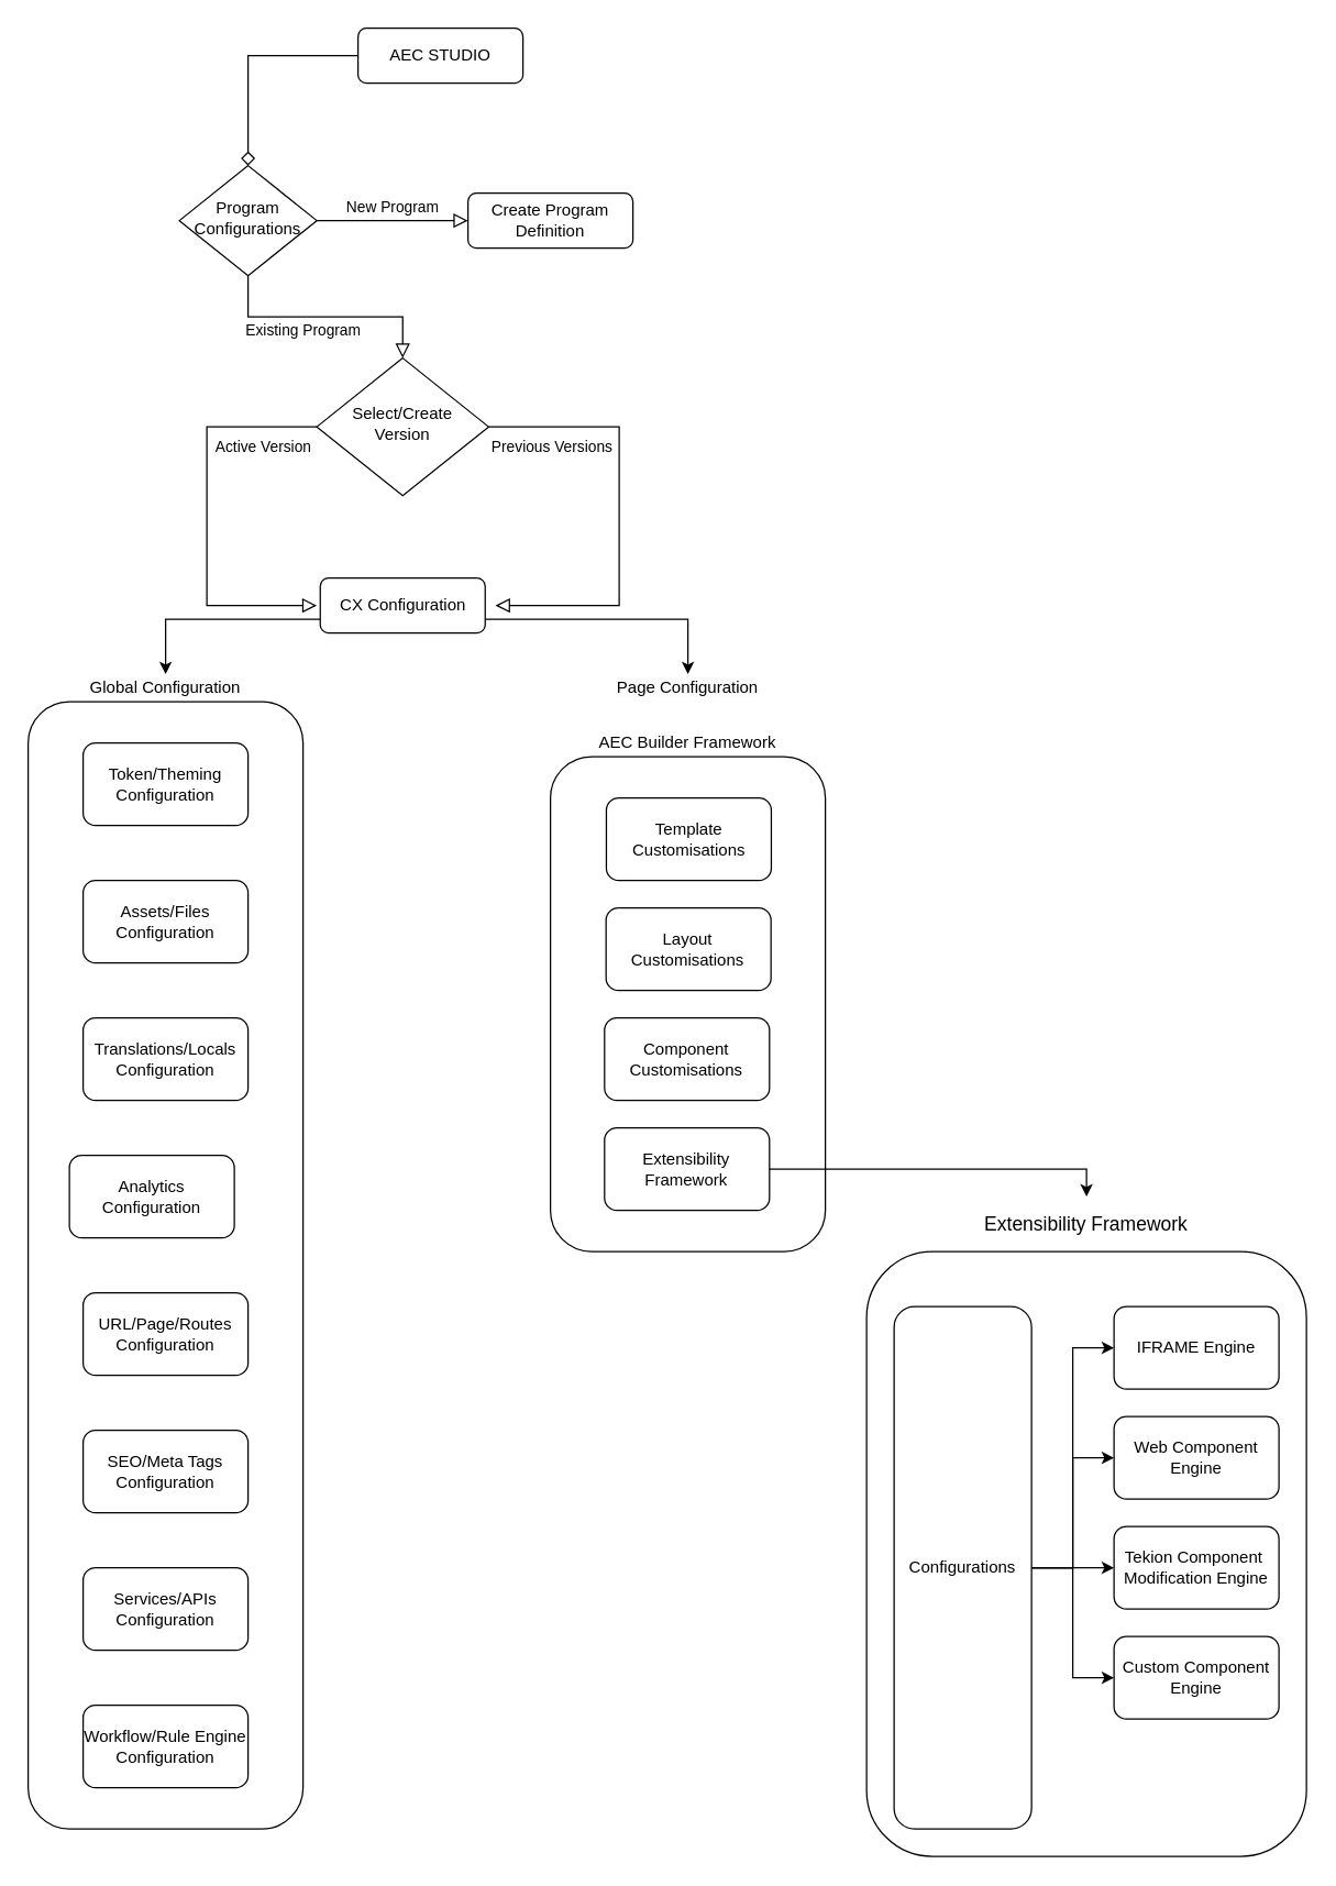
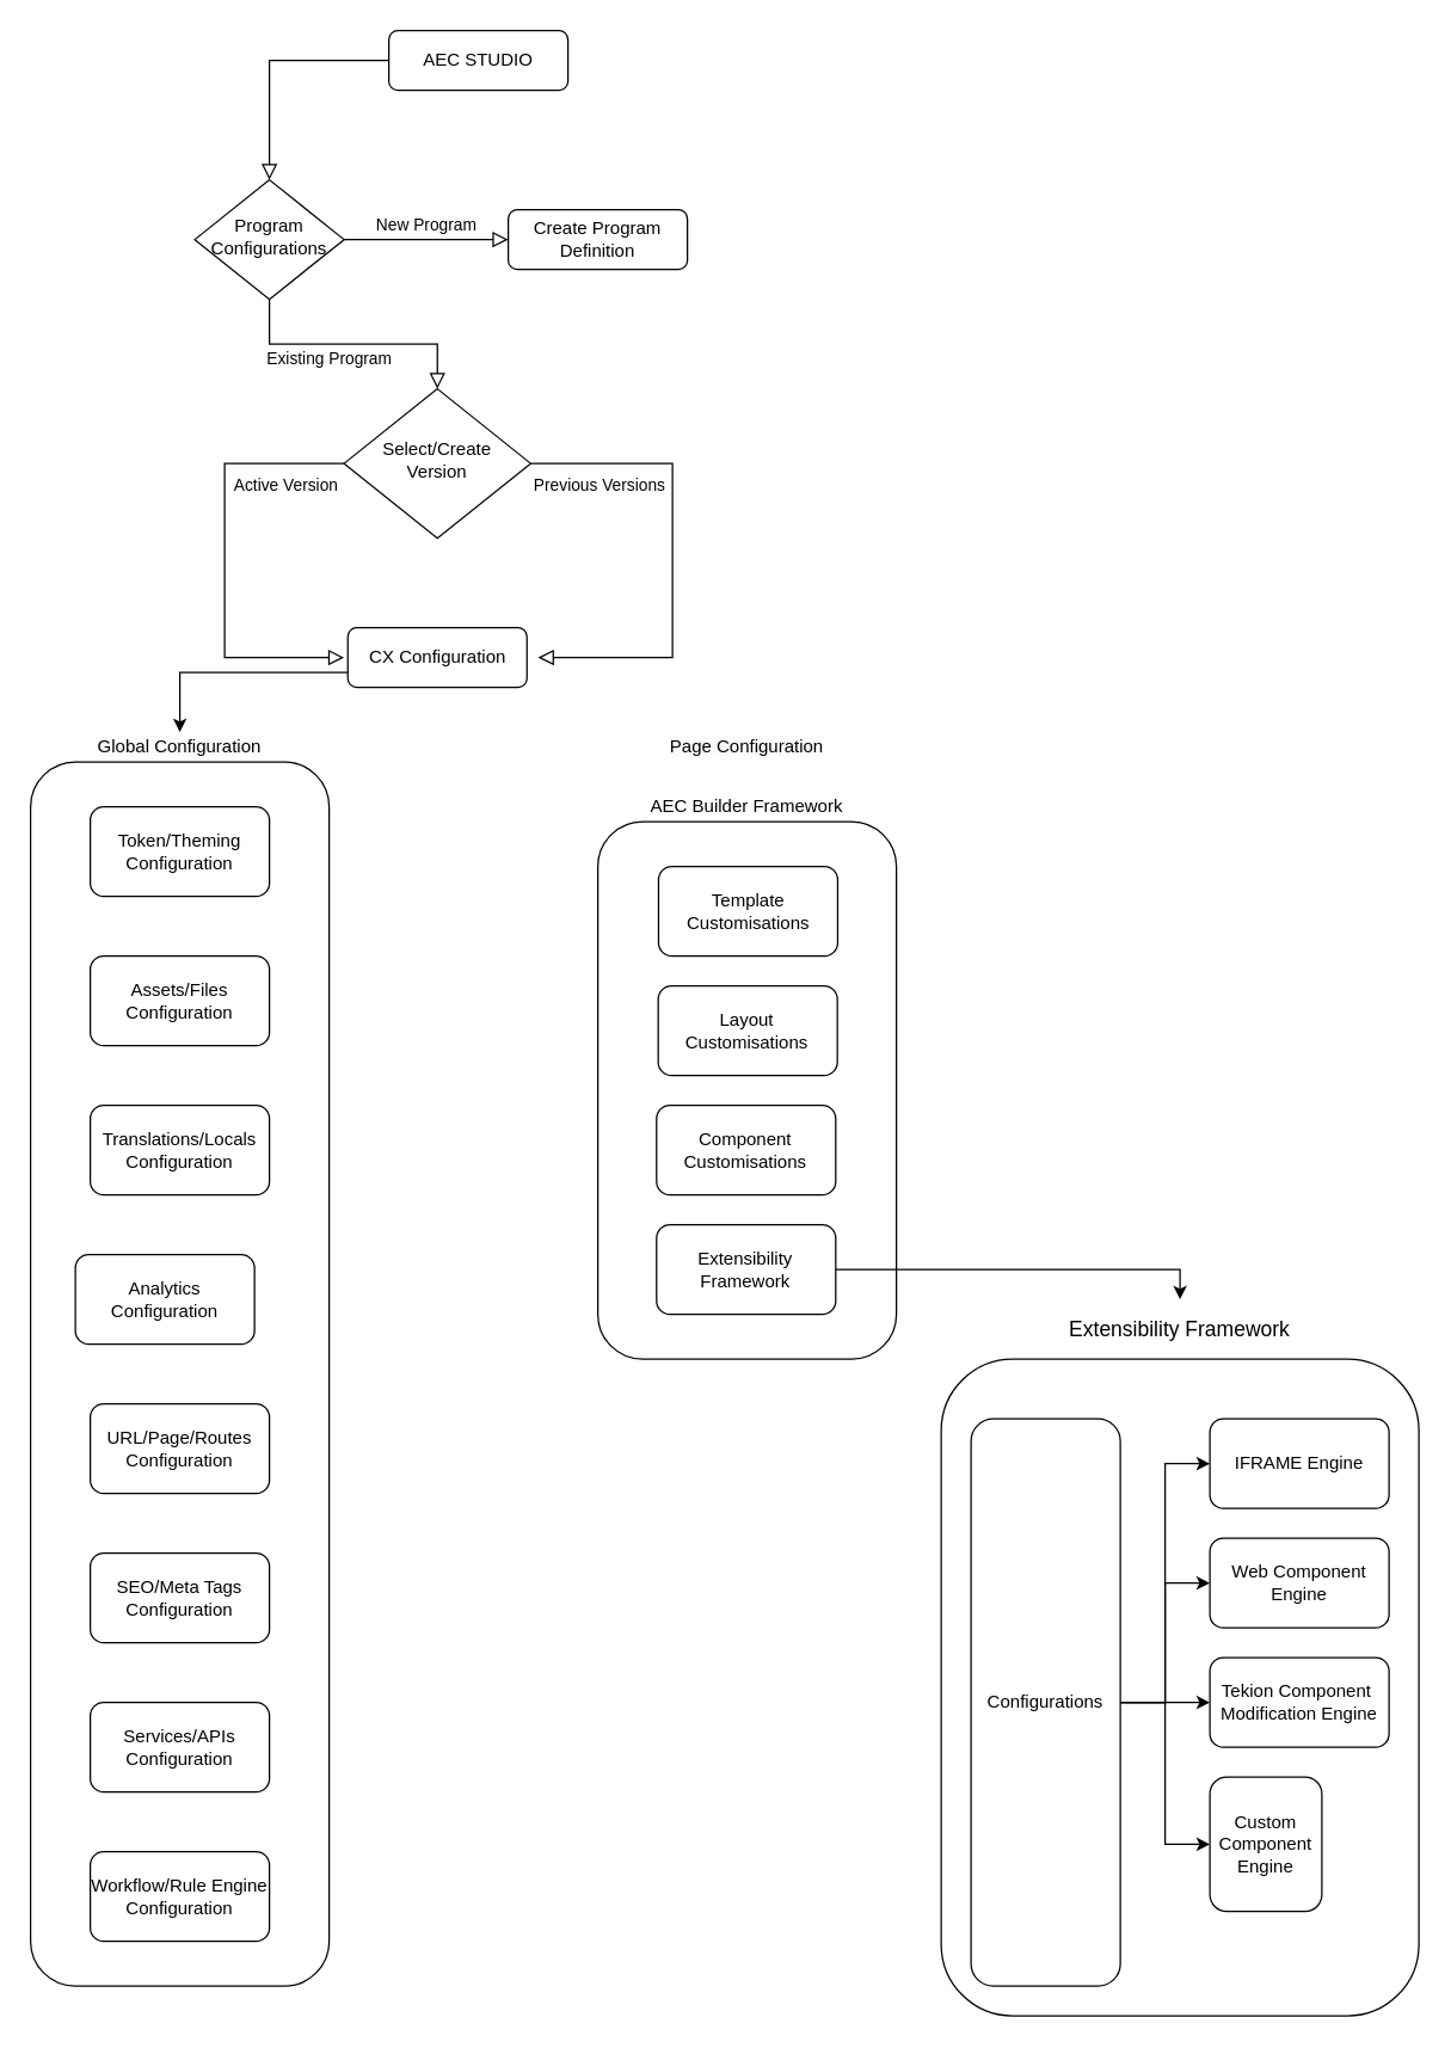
  <mxCell id="0" />
  <mxCell id="1" parent="0" />
  <mxCell id="2" value="" style="rounded=1;whiteSpace=wrap;html=1;fillColor=none;container=0;" parent="1" vertex="1"><mxGeometry x="20" y="510" width="200" height="820" as="geometry" /></mxCell>
- <mxCell id="3" value="" style="rounded=0;html=1;jettySize=auto;orthogonalLoop=1;fontSize=11;endArrow=diamond;endFill=0;endSize=8;strokeWidth=1;shadow=0;labelBackgroundColor=none;edgeStyle=orthogonalEdgeStyle;" parent="1" source="4" target="7" edge="1"><mxGeometry relative="1" as="geometry" /></mxCell>
+ <mxCell id="3" value="" style="rounded=0;html=1;jettySize=auto;orthogonalLoop=1;fontSize=11;endArrow=block;endFill=0;endSize=8;strokeWidth=1;shadow=0;labelBackgroundColor=none;edgeStyle=orthogonalEdgeStyle;" parent="1" source="4" target="7" edge="1"><mxGeometry relative="1" as="geometry" /></mxCell>
  <mxCell id="4" value="AEC STUDIO" style="rounded=1;whiteSpace=wrap;html=1;fontSize=12;glass=0;strokeWidth=1;shadow=0;" parent="1" vertex="1"><mxGeometry x="260" y="20" width="120" height="40" as="geometry" /></mxCell>
  <mxCell id="5" value="Existing Program" style="rounded=0;html=1;jettySize=auto;orthogonalLoop=1;fontSize=11;endArrow=block;endFill=0;endSize=8;strokeWidth=1;shadow=0;labelBackgroundColor=none;edgeStyle=orthogonalEdgeStyle;" parent="1" source="7" target="12" edge="1"><mxGeometry x="-0.188" y="-10" relative="1" as="geometry"><mxPoint as="offset" /></mxGeometry></mxCell>
  <mxCell id="6" value="New Program" style="edgeStyle=orthogonalEdgeStyle;rounded=0;html=1;jettySize=auto;orthogonalLoop=1;fontSize=11;endArrow=block;endFill=0;endSize=8;strokeWidth=1;shadow=0;labelBackgroundColor=none;" parent="1" source="7" target="8" edge="1"><mxGeometry y="10" relative="1" as="geometry"><mxPoint as="offset" /></mxGeometry></mxCell>
  <mxCell id="7" value="Program Configurations" style="rhombus;whiteSpace=wrap;html=1;shadow=0;fontFamily=Helvetica;fontSize=12;align=center;strokeWidth=1;spacing=6;spacingTop=-4;" parent="1" vertex="1"><mxGeometry x="130" y="120" width="100" height="80" as="geometry" /></mxCell>
  <mxCell id="8" value="Create Program Definition" style="rounded=1;whiteSpace=wrap;html=1;fontSize=12;glass=0;strokeWidth=1;shadow=0;" parent="1" vertex="1"><mxGeometry x="340" y="140" width="120" height="40" as="geometry" /></mxCell>
  <mxCell id="9" value="" style="rounded=0;html=1;jettySize=auto;orthogonalLoop=1;fontSize=11;endArrow=block;endFill=0;endSize=8;strokeWidth=1;shadow=0;labelBackgroundColor=none;edgeStyle=orthogonalEdgeStyle;exitX=0;exitY=0.5;exitDx=0;exitDy=0;" parent="1" source="12" edge="1"><mxGeometry x="0.333" y="20" relative="1" as="geometry"><mxPoint as="offset" /><mxPoint x="230" y="440" as="targetPoint" /><Array as="points"><mxPoint x="150" y="310" /><mxPoint x="150" y="440" /></Array></mxGeometry></mxCell>
  <mxCell id="10" value="Active Version" style="edgeLabel;html=1;align=center;verticalAlign=middle;resizable=0;points=[];" parent="9" vertex="1" connectable="0"><mxGeometry x="-0.439" relative="1" as="geometry"><mxPoint x="40" y="13" as="offset" /></mxGeometry></mxCell>
  <mxCell id="11" value="Previous Versions" style="edgeStyle=orthogonalEdgeStyle;rounded=0;html=1;jettySize=auto;orthogonalLoop=1;fontSize=11;endArrow=block;endFill=0;endSize=8;strokeWidth=1;shadow=0;labelBackgroundColor=none;" parent="1" source="12" edge="1"><mxGeometry x="-0.716" y="-15" relative="1" as="geometry"><mxPoint x="1" as="offset" /><mxPoint x="360" y="440" as="targetPoint" /><Array as="points"><mxPoint x="450" y="310" /><mxPoint x="450" y="440" /></Array></mxGeometry></mxCell>
  <mxCell id="12" value="Select/Create Version" style="rhombus;whiteSpace=wrap;html=1;shadow=0;fontFamily=Helvetica;fontSize=12;align=center;strokeWidth=1;spacing=6;spacingTop=-4;" parent="1" vertex="1"><mxGeometry x="230" y="260" width="125" height="100" as="geometry" /></mxCell>
  <mxCell id="13" value="Token/Theming Configuration" style="rounded=1;whiteSpace=wrap;html=1;" parent="1" vertex="1"><mxGeometry x="60" y="540" width="120" height="60" as="geometry" /></mxCell>
  <mxCell id="14" style="edgeStyle=orthogonalEdgeStyle;rounded=0;orthogonalLoop=1;jettySize=auto;html=1;entryX=0.5;entryY=0;entryDx=0;entryDy=0;" parent="1" source="16" target="30" edge="1"><mxGeometry relative="1" as="geometry"><Array as="points"><mxPoint x="120" y="450" /></Array></mxGeometry></mxCell>
- <mxCell id="15" style="edgeStyle=orthogonalEdgeStyle;rounded=0;orthogonalLoop=1;jettySize=auto;html=1;" parent="1" source="16" target="31" edge="1"><mxGeometry relative="1" as="geometry"><Array as="points"><mxPoint x="500" y="450" /></Array></mxGeometry></mxCell>
  <mxCell id="16" value="CX Configuration" style="rounded=1;whiteSpace=wrap;html=1;fontSize=12;glass=0;strokeWidth=1;shadow=0;" parent="1" vertex="1"><mxGeometry x="232.5" y="420" width="120" height="40" as="geometry" /></mxCell>
  <mxCell id="17" value="" style="group" parent="1" vertex="1" connectable="0"><mxGeometry x="400" y="550" width="200" height="360" as="geometry" /></mxCell>
  <mxCell id="18" value="" style="rounded=1;whiteSpace=wrap;html=1;fillColor=none;container=0;" parent="17" vertex="1"><mxGeometry width="200" height="360" as="geometry" /></mxCell>
  <mxCell id="19" value="Template Customisations" style="rounded=1;whiteSpace=wrap;html=1;container=0;" parent="17" vertex="1"><mxGeometry x="40.66" y="30" width="120" height="60" as="geometry" /></mxCell>
  <mxCell id="20" value="Layout Customisations" style="rounded=1;whiteSpace=wrap;html=1;container=0;" parent="17" vertex="1"><mxGeometry x="40.44" y="110" width="120" height="60" as="geometry" /></mxCell>
  <mxCell id="21" value="Component Customisations" style="rounded=1;whiteSpace=wrap;html=1;container=0;" parent="17" vertex="1"><mxGeometry x="39.34" y="190" width="120" height="60" as="geometry" /></mxCell>
  <mxCell id="22" value="Extensibility Framework" style="rounded=1;whiteSpace=wrap;html=1;container=0;" parent="17" vertex="1"><mxGeometry x="39.34" y="270" width="120" height="60" as="geometry" /></mxCell>
  <mxCell id="23" value="Assets/Files Configuration" style="rounded=1;whiteSpace=wrap;html=1;" parent="1" vertex="1"><mxGeometry x="60" y="640" width="120" height="60" as="geometry" /></mxCell>
  <mxCell id="24" value="URL/Page/Routes&lt;br&gt;Configuration" style="rounded=1;whiteSpace=wrap;html=1;" parent="1" vertex="1"><mxGeometry x="60" y="940" width="120" height="60" as="geometry" /></mxCell>
  <mxCell id="25" value="Translations/Locals&lt;br&gt;Configuration" style="rounded=1;whiteSpace=wrap;html=1;" parent="1" vertex="1"><mxGeometry x="60" y="740" width="120" height="60" as="geometry" /></mxCell>
  <mxCell id="26" value="Analytics&lt;br&gt;Configuration" style="rounded=1;whiteSpace=wrap;html=1;" parent="1" vertex="1"><mxGeometry x="50" y="840" width="120" height="60" as="geometry" /></mxCell>
  <mxCell id="27" value="SEO/Meta Tags&lt;br&gt;Configuration" style="rounded=1;whiteSpace=wrap;html=1;" parent="1" vertex="1"><mxGeometry x="60" y="1040" width="120" height="60" as="geometry" /></mxCell>
  <mxCell id="28" value="Services/APIs&lt;br&gt;Configuration" style="rounded=1;whiteSpace=wrap;html=1;" parent="1" vertex="1"><mxGeometry x="60" y="1140" width="120" height="60" as="geometry" /></mxCell>
  <mxCell id="29" value="Workflow/Rule Engine&lt;br&gt;Configuration" style="rounded=1;whiteSpace=wrap;html=1;" parent="1" vertex="1"><mxGeometry x="60" y="1240" width="120" height="60" as="geometry" /></mxCell>
  <mxCell id="30" value="&lt;span style=&quot;color: rgb(0, 0, 0); font-family: Helvetica; font-size: 12px; font-style: normal; font-variant-ligatures: normal; font-variant-caps: normal; font-weight: 400; letter-spacing: normal; orphans: 2; text-align: center; text-indent: 0px; text-transform: none; widows: 2; word-spacing: 0px; -webkit-text-stroke-width: 0px; white-space: normal; background-color: rgb(251, 251, 251); text-decoration-thickness: initial; text-decoration-style: initial; text-decoration-color: initial; display: inline !important; float: none;&quot;&gt;Global Configuration&lt;/span&gt;" style="text;html=1;align=center;verticalAlign=middle;whiteSpace=wrap;rounded=0;" parent="1" vertex="1"><mxGeometry x="20" y="490" width="200" height="20" as="geometry" /></mxCell>
  <mxCell id="31" value="&lt;br&gt;&lt;span style=&quot;color: rgb(0, 0, 0); font-family: Helvetica; font-size: 12px; font-style: normal; font-variant-ligatures: normal; font-variant-caps: normal; font-weight: 400; letter-spacing: normal; orphans: 2; text-align: center; text-indent: 0px; text-transform: none; widows: 2; word-spacing: 0px; -webkit-text-stroke-width: 0px; white-space: normal; background-color: rgb(251, 251, 251); text-decoration-thickness: initial; text-decoration-style: initial; text-decoration-color: initial; display: inline !important; float: none;&quot;&gt;Page Configuration&lt;/span&gt;&lt;div&gt;&lt;br/&gt;&lt;/div&gt;" style="text;html=1;align=center;verticalAlign=middle;whiteSpace=wrap;rounded=0;" parent="1" vertex="1"><mxGeometry x="400" y="490" width="200" height="20" as="geometry" /></mxCell>
  <mxCell id="32" value="" style="group;fillColor=none;rounded=1;" parent="1" vertex="1" connectable="0"><mxGeometry x="630" y="880" width="320" height="470" as="geometry" /></mxCell>
  <mxCell id="33" value="" style="rounded=1;whiteSpace=wrap;html=1;fillColor=none;" parent="32" vertex="1"><mxGeometry y="30" width="320" height="440" as="geometry" /></mxCell>
  <mxCell id="34" value="&lt;font style=&quot;font-size: 14px;&quot;&gt;Extensibility Framework&lt;/font&gt;" style="text;html=1;align=center;verticalAlign=middle;whiteSpace=wrap;rounded=0;" parent="32" vertex="1"><mxGeometry y="-10" width="320" height="40" as="geometry" /></mxCell>
  <mxCell id="35" style="edgeStyle=orthogonalEdgeStyle;rounded=0;orthogonalLoop=1;jettySize=auto;html=1;entryX=0;entryY=0.5;entryDx=0;entryDy=0;" parent="32" source="39" target="40" edge="1"><mxGeometry relative="1" as="geometry" /></mxCell>
  <mxCell id="36" style="edgeStyle=orthogonalEdgeStyle;rounded=0;orthogonalLoop=1;jettySize=auto;html=1;entryX=0;entryY=0.5;entryDx=0;entryDy=0;" parent="32" source="39" target="41" edge="1"><mxGeometry relative="1" as="geometry" /></mxCell>
  <mxCell id="37" style="edgeStyle=orthogonalEdgeStyle;rounded=0;orthogonalLoop=1;jettySize=auto;html=1;entryX=0;entryY=0.5;entryDx=0;entryDy=0;" parent="32" source="39" target="42" edge="1"><mxGeometry relative="1" as="geometry" /></mxCell>
  <mxCell id="38" style="edgeStyle=orthogonalEdgeStyle;rounded=0;orthogonalLoop=1;jettySize=auto;html=1;entryX=0;entryY=0.5;entryDx=0;entryDy=0;" parent="32" source="39" target="43" edge="1"><mxGeometry relative="1" as="geometry" /></mxCell>
  <mxCell id="39" value="Configurations" style="rounded=1;whiteSpace=wrap;html=1;" parent="32" vertex="1"><mxGeometry x="20" y="70" width="100" height="380" as="geometry" /></mxCell>
  <mxCell id="40" value="IFRAME Engine" style="rounded=1;whiteSpace=wrap;html=1;" parent="32" vertex="1"><mxGeometry x="180" y="70" width="120" height="60" as="geometry" /></mxCell>
  <mxCell id="41" value="Web Component Engine" style="rounded=1;whiteSpace=wrap;html=1;" parent="32" vertex="1"><mxGeometry x="180" y="150" width="120" height="60" as="geometry" /></mxCell>
  <mxCell id="42" value="Tekion Component&amp;nbsp; Modification Engine" style="rounded=1;whiteSpace=wrap;html=1;" parent="32" vertex="1"><mxGeometry x="180" y="230" width="120" height="60" as="geometry" /></mxCell>
- <mxCell id="43" value="Custom Component Engine" style="rounded=1;whiteSpace=wrap;html=1;" parent="32" vertex="1"><mxGeometry x="180" y="310" width="120" height="60" as="geometry" /></mxCell>
+ <mxCell id="43" value="Custom Component Engine" style="rounded=1;whiteSpace=wrap;html=1;" parent="32" vertex="1"><mxGeometry x="180" y="310" width="75" height="90" as="geometry" /></mxCell>
  <mxCell id="44" style="edgeStyle=orthogonalEdgeStyle;rounded=0;orthogonalLoop=1;jettySize=auto;html=1;entryX=0.5;entryY=0;entryDx=0;entryDy=0;" parent="1" source="22" target="34" edge="1"><mxGeometry relative="1" as="geometry" /></mxCell>
  <mxCell id="45" value="&lt;div&gt;AEC Builder Framework&lt;/div&gt;" style="text;html=1;align=center;verticalAlign=middle;whiteSpace=wrap;rounded=0;" vertex="1" parent="1"><mxGeometry x="400" y="530" width="200" height="20" as="geometry" /></mxCell>
